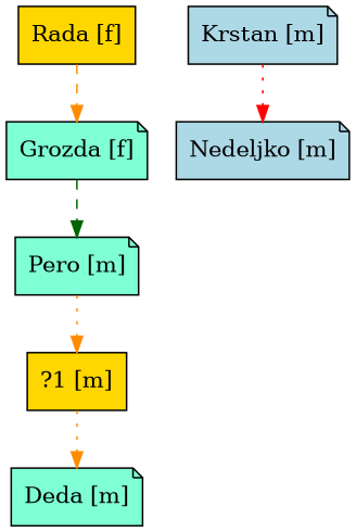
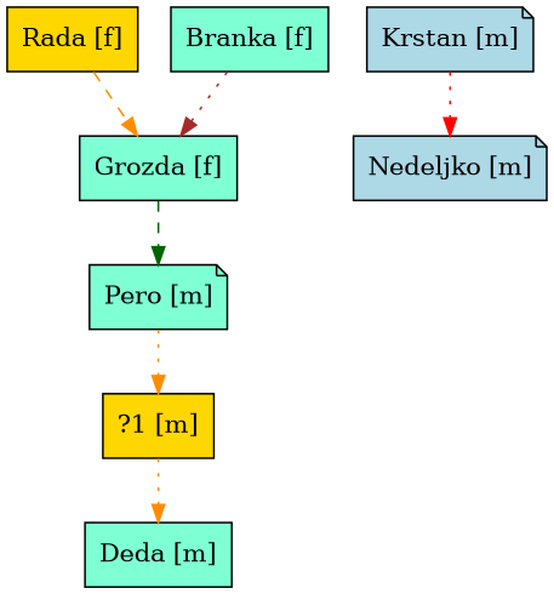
  digraph {
    node [fillcolor=aquamarine shape=box style=filled]
    edge [color=darkorange style=dotted]
    "?1 [m]" [fillcolor=gold]
-   "Deda [m]" [shape=note]
+   "Deda [m]"
    "Rada [f]" [fillcolor=gold]
-   "Grozda [f]" [shape=note]
+   "Grozda [f]"
    "Krstan [m]" [fillcolor=lightblue shape=note]
    "Nedeljko [m]" [fillcolor=lightblue shape=note]
    "Pero [m]" [shape=note]
+   "Branka [f]"
    "?1 [m]" -> "Deda [m]"
    "Rada [f]" -> "Grozda [f]" [style=dashed]
    "Grozda [f]" -> "Pero [m]" [color=darkgreen style=dashed]
    "Krstan [m]" -> "Nedeljko [m]" [color=red]
    "Pero [m]" -> "?1 [m]"
+   "Branka [f]" -> "Grozda [f]" [color=brown]
  }
